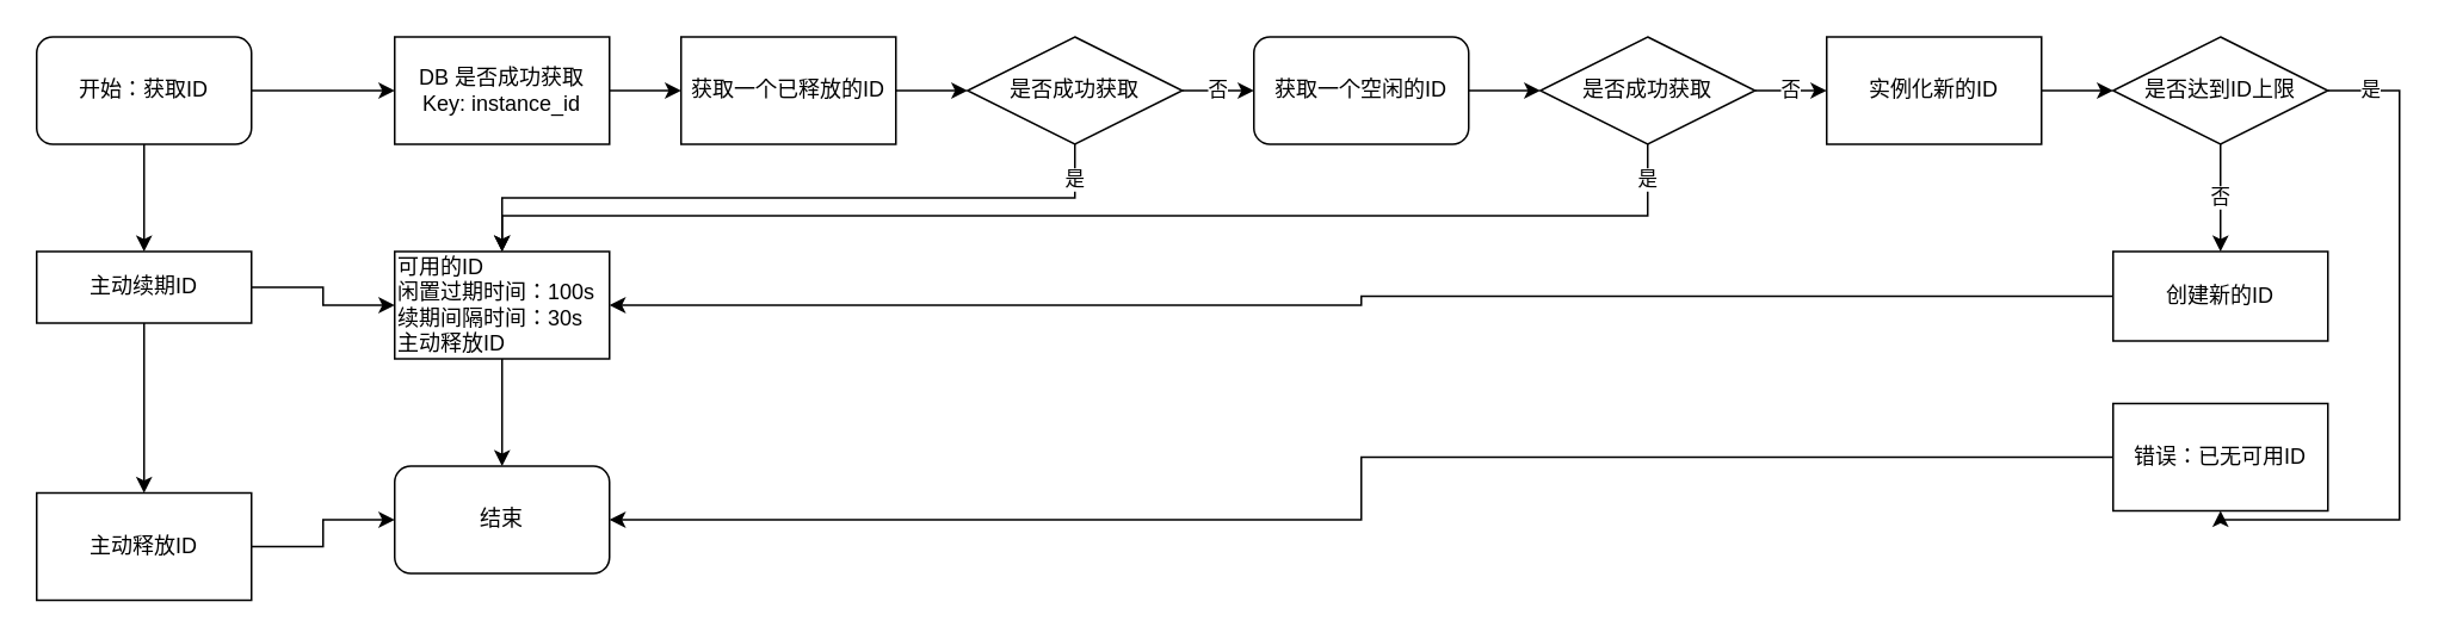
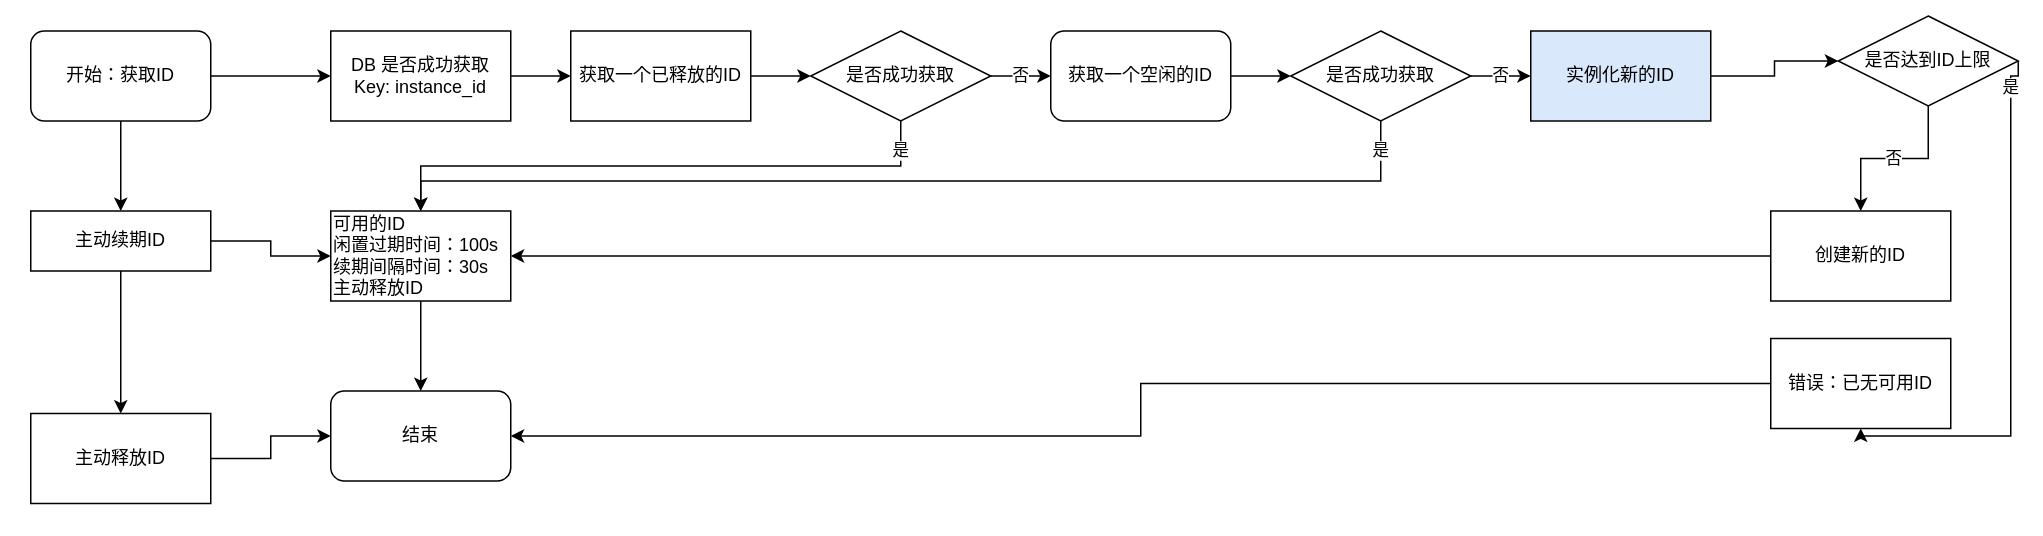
  <mxCell id="0" />
  <mxCell id="1" parent="0" />
  <mxCell id="2" style="edgeStyle=orthogonalEdgeStyle;rounded=0;orthogonalLoop=1;jettySize=auto;html=1;exitX=1;exitY=0.5;exitDx=0;exitDy=0;entryX=0;entryY=0.5;entryDx=0;entryDy=0;" edge="1" parent="1" source="3" target="5"><mxGeometry relative="1" as="geometry" /></mxCell>
  <mxCell id="3" value="DB 是否成功获取&lt;br&gt;Key: instance_id" style="rounded=0;whiteSpace=wrap;html=1;" vertex="1" parent="1"><mxGeometry x="220" y="20" width="120" height="60" as="geometry" /></mxCell>
  <mxCell id="4" value="" style="edgeStyle=orthogonalEdgeStyle;rounded=0;orthogonalLoop=1;jettySize=auto;html=1;" edge="1" parent="1" source="5" target="8"><mxGeometry relative="1" as="geometry" /></mxCell>
  <mxCell id="5" value="获取一个已释放的ID" style="rounded=0;whiteSpace=wrap;html=1;" vertex="1" parent="1"><mxGeometry x="380" y="20" width="120" height="60" as="geometry" /></mxCell>
  <mxCell id="6" value="否" style="edgeStyle=orthogonalEdgeStyle;rounded=0;orthogonalLoop=1;jettySize=auto;html=1;exitX=1;exitY=0.5;exitDx=0;exitDy=0;" edge="1" parent="1" source="8" target="10"><mxGeometry relative="1" as="geometry" /></mxCell>
  <mxCell id="7" value="是" style="edgeStyle=orthogonalEdgeStyle;rounded=0;orthogonalLoop=1;jettySize=auto;html=1;exitX=0.5;exitY=1;exitDx=0;exitDy=0;entryX=0.5;entryY=0;entryDx=0;entryDy=0;" edge="1" parent="1" source="8" target="25"><mxGeometry x="-0.895" relative="1" as="geometry"><mxPoint as="offset" /></mxGeometry></mxCell>
  <mxCell id="8" value="是否成功获取" style="rhombus;whiteSpace=wrap;html=1;rounded=0;" vertex="1" parent="1"><mxGeometry x="540" y="20" width="120" height="60" as="geometry" /></mxCell>
  <mxCell id="9" style="edgeStyle=orthogonalEdgeStyle;rounded=0;orthogonalLoop=1;jettySize=auto;html=1;exitX=1;exitY=0.5;exitDx=0;exitDy=0;entryX=0;entryY=0.5;entryDx=0;entryDy=0;" edge="1" parent="1" source="10" target="13"><mxGeometry relative="1" as="geometry" /></mxCell>
  <mxCell id="10" value="获取一个空闲的ID" style="whiteSpace=wrap;html=1;rounded=1;" vertex="1" parent="1"><mxGeometry x="700" y="20" width="120" height="60" as="geometry" /></mxCell>
  <mxCell id="11" value="否" style="edgeStyle=orthogonalEdgeStyle;rounded=0;orthogonalLoop=1;jettySize=auto;html=1;exitX=1;exitY=0.5;exitDx=0;exitDy=0;entryX=0;entryY=0.5;entryDx=0;entryDy=0;" edge="1" parent="1" source="13" target="15"><mxGeometry relative="1" as="geometry" /></mxCell>
  <mxCell id="12" value="是" style="edgeStyle=orthogonalEdgeStyle;rounded=0;orthogonalLoop=1;jettySize=auto;html=1;exitX=0.5;exitY=1;exitDx=0;exitDy=0;" edge="1" parent="1" source="13" target="25"><mxGeometry x="-0.943" relative="1" as="geometry"><Array as="points"><mxPoint x="920" y="120" /><mxPoint x="280" y="120" /></Array><mxPoint as="offset" /></mxGeometry></mxCell>
  <mxCell id="13" value="是否成功获取" style="rhombus;whiteSpace=wrap;html=1;rounded=0;" vertex="1" parent="1"><mxGeometry x="860" y="20" width="120" height="60" as="geometry" /></mxCell>
  <mxCell id="14" style="edgeStyle=orthogonalEdgeStyle;rounded=0;orthogonalLoop=1;jettySize=auto;html=1;exitX=1;exitY=0.5;exitDx=0;exitDy=0;entryX=0;entryY=0.5;entryDx=0;entryDy=0;" edge="1" parent="1" source="15" target="18"><mxGeometry relative="1" as="geometry" /></mxCell>
- <mxCell id="15" value="实例化新的ID" style="rounded=0;whiteSpace=wrap;html=1;" vertex="1" parent="1"><mxGeometry x="1020" y="20" width="120" height="60" as="geometry" /></mxCell>
+ <mxCell id="15" value="实例化新的ID" style="rounded=0;whiteSpace=wrap;html=1;fillColor=#dae8fc;" vertex="1" parent="1"><mxGeometry x="1020" y="20" width="120" height="60" as="geometry" /></mxCell>
  <mxCell id="16" value="否" style="edgeStyle=orthogonalEdgeStyle;rounded=0;orthogonalLoop=1;jettySize=auto;html=1;exitX=0.5;exitY=1;exitDx=0;exitDy=0;entryX=0.5;entryY=0;entryDx=0;entryDy=0;" edge="1" parent="1" source="18" target="20"><mxGeometry relative="1" as="geometry" /></mxCell>
  <mxCell id="17" value="是" style="edgeStyle=orthogonalEdgeStyle;rounded=0;orthogonalLoop=1;jettySize=auto;html=1;exitX=1;exitY=0.5;exitDx=0;exitDy=0;" edge="1" parent="1" source="18" target="23"><mxGeometry x="-0.875" relative="1" as="geometry"><Array as="points"><mxPoint x="1340" y="50" /><mxPoint x="1340" y="290" /></Array><mxPoint as="offset" /></mxGeometry></mxCell>
- <mxCell id="18" value="是否达到ID上限" style="rhombus;whiteSpace=wrap;html=1;rounded=0;" vertex="1" parent="1"><mxGeometry x="1180" y="20" width="120" height="60" as="geometry" /></mxCell>
+ <mxCell id="18" value="是否达到ID上限" style="rhombus;whiteSpace=wrap;html=1;rounded=0;" vertex="1" parent="1"><mxGeometry x="1225" y="10" width="120" height="60" as="geometry" /></mxCell>
  <mxCell id="19" value="" style="edgeStyle=orthogonalEdgeStyle;rounded=0;orthogonalLoop=1;jettySize=auto;html=1;exitX=0;exitY=0.5;exitDx=0;exitDy=0;" edge="1" parent="1" source="20" target="25"><mxGeometry x="-0.778" relative="1" as="geometry"><mxPoint as="offset" /></mxGeometry></mxCell>
- <mxCell id="20" value="创建新的ID" style="rounded=0;whiteSpace=wrap;html=1;" vertex="1" parent="1"><mxGeometry x="1180" y="140" width="120" height="50" as="geometry" /></mxCell>
+ <mxCell id="20" value="创建新的ID" style="rounded=0;whiteSpace=wrap;html=1;" vertex="1" parent="1"><mxGeometry x="1180" y="140" width="120" height="60" as="geometry" /></mxCell>
  <mxCell id="21" value="结束" style="rounded=1;whiteSpace=wrap;html=1;" vertex="1" parent="1"><mxGeometry x="220" y="260" width="120" height="60" as="geometry" /></mxCell>
  <mxCell id="22" style="edgeStyle=orthogonalEdgeStyle;rounded=0;orthogonalLoop=1;jettySize=auto;html=1;exitX=0;exitY=0.5;exitDx=0;exitDy=0;" edge="1" parent="1" source="23" target="21"><mxGeometry relative="1" as="geometry" /></mxCell>
  <mxCell id="23" value="错误：已无可用ID" style="rounded=0;whiteSpace=wrap;html=1;" vertex="1" parent="1"><mxGeometry x="1180" y="225" width="120" height="60" as="geometry" /></mxCell>
  <mxCell id="24" style="edgeStyle=orthogonalEdgeStyle;rounded=0;orthogonalLoop=1;jettySize=auto;html=1;exitX=0.5;exitY=1;exitDx=0;exitDy=0;entryX=0.5;entryY=0;entryDx=0;entryDy=0;" edge="1" parent="1" source="25" target="21"><mxGeometry relative="1" as="geometry"><mxPoint x="280" y="240" as="targetPoint" /></mxGeometry></mxCell>
  <mxCell id="25" value="可用的ID&lt;br&gt;闲置过期时间：100s&lt;br&gt;续期间隔时间：30s&lt;br&gt;主动释放ID" style="rounded=0;whiteSpace=wrap;html=1;align=left;" vertex="1" parent="1"><mxGeometry x="220" y="140" width="120" height="60" as="geometry" /></mxCell>
  <mxCell id="26" style="edgeStyle=orthogonalEdgeStyle;rounded=0;orthogonalLoop=1;jettySize=auto;html=1;exitX=1;exitY=0.5;exitDx=0;exitDy=0;" edge="1" parent="1" source="28" target="3"><mxGeometry relative="1" as="geometry" /></mxCell>
  <mxCell id="27" style="edgeStyle=orthogonalEdgeStyle;rounded=0;orthogonalLoop=1;jettySize=auto;html=1;exitX=0.5;exitY=1;exitDx=0;exitDy=0;" edge="1" parent="1" source="28" target="31"><mxGeometry relative="1" as="geometry" /></mxCell>
  <mxCell id="28" value="开始：获取ID" style="rounded=1;whiteSpace=wrap;html=1;" vertex="1" parent="1"><mxGeometry x="20" y="20" width="120" height="60" as="geometry" /></mxCell>
  <mxCell id="29" style="edgeStyle=orthogonalEdgeStyle;rounded=0;orthogonalLoop=1;jettySize=auto;html=1;exitX=0.5;exitY=1;exitDx=0;exitDy=0;entryX=0.5;entryY=0;entryDx=0;entryDy=0;" edge="1" parent="1" source="31" target="33"><mxGeometry relative="1" as="geometry" /></mxCell>
  <mxCell id="30" style="edgeStyle=orthogonalEdgeStyle;rounded=0;orthogonalLoop=1;jettySize=auto;html=1;exitX=1;exitY=0.5;exitDx=0;exitDy=0;" edge="1" parent="1" source="31" target="25"><mxGeometry relative="1" as="geometry" /></mxCell>
  <mxCell id="31" value="主动续期ID" style="rounded=0;whiteSpace=wrap;html=1;" vertex="1" parent="1"><mxGeometry x="20" y="140" width="120" height="40" as="geometry" /></mxCell>
  <mxCell id="32" style="edgeStyle=orthogonalEdgeStyle;rounded=0;orthogonalLoop=1;jettySize=auto;html=1;exitX=1;exitY=0.5;exitDx=0;exitDy=0;" edge="1" parent="1" source="33" target="21"><mxGeometry relative="1" as="geometry" /></mxCell>
  <mxCell id="33" value="主动释放ID" style="rounded=0;whiteSpace=wrap;html=1;" vertex="1" parent="1"><mxGeometry x="20" y="275" width="120" height="60" as="geometry" /></mxCell>
